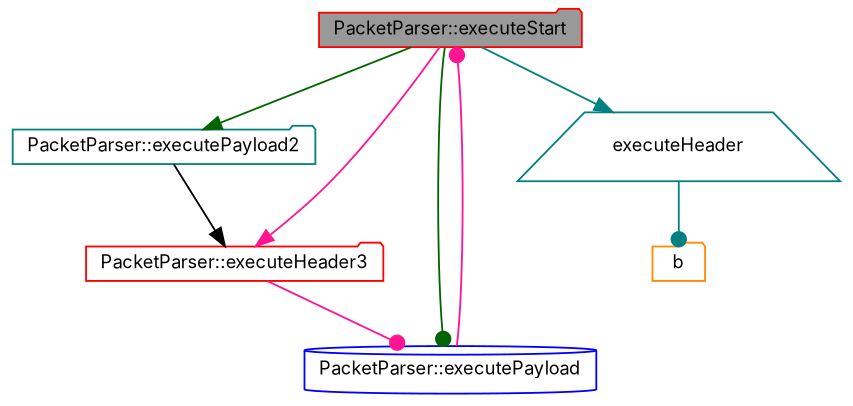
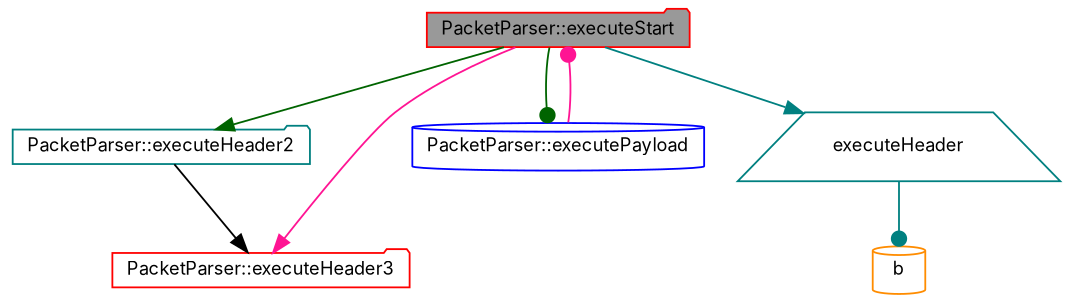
  digraph {
    fontname=Inter
    rankdir=TB
    node [color=red fillcolor=white fontname=Inter fontsize=10 shape=folder style=filled]
    edge [arrowhead=normal color=deeppink fontname=Inter fontsize=10 labelfontname=Helvetica labelfontsize=10 style=solid]
    n1 [fillcolor=grey60 fontcolor=black height=0.2 label="PacketParser::executeStart" width=0.4]
-   n2 [color=teal height=0.2 label="PacketParser::executePayload2" width=0.4]
+   n2 [color=teal height=0.2 label="PacketParser::executeHeader2" width=0.4]
    n3 [height=0.2 label="PacketParser::executeHeader3" width=0.4]
    n4 [color=blue height=0.2 label="PacketParser::executePayload" shape=cylinder width=0.4]
    n5 [color=teal height=0.2 label=executeHeader shape=trapezium width=0.4]
-   n6 [color=darkorange height=0.2 label=b width=0.4]
+   n6 [color=darkorange height=0.2 label=b shape=cylinder width=0.4]
    n1 -> n2 [color=darkgreen]
    n1 -> n3
    n1 -> n4 [arrowhead=dot color=darkgreen]
    n1 -> n5 [color=teal]
    n2 -> n3 [color=black]
-   n3 -> n4 [arrowhead=dot]
    n4 -> n1 [arrowhead=dot]
    n5 -> n6 [arrowhead=dot color=teal]
  }
